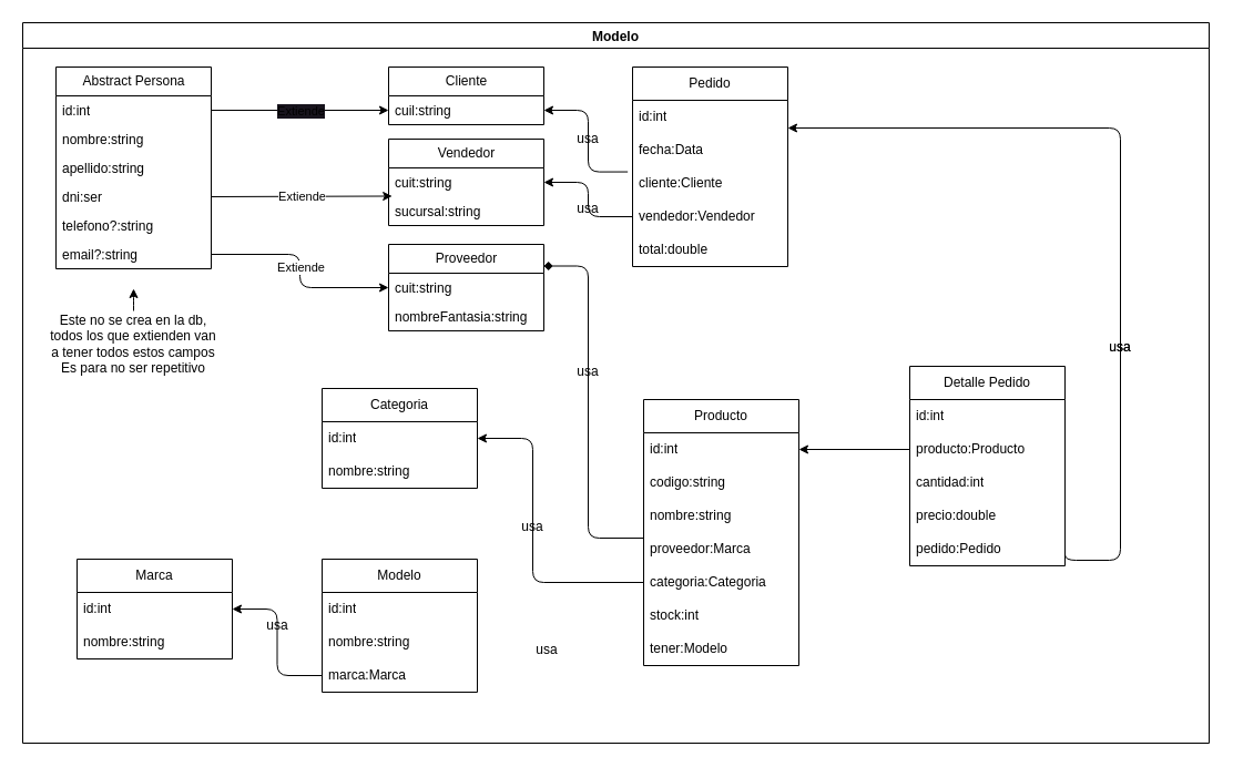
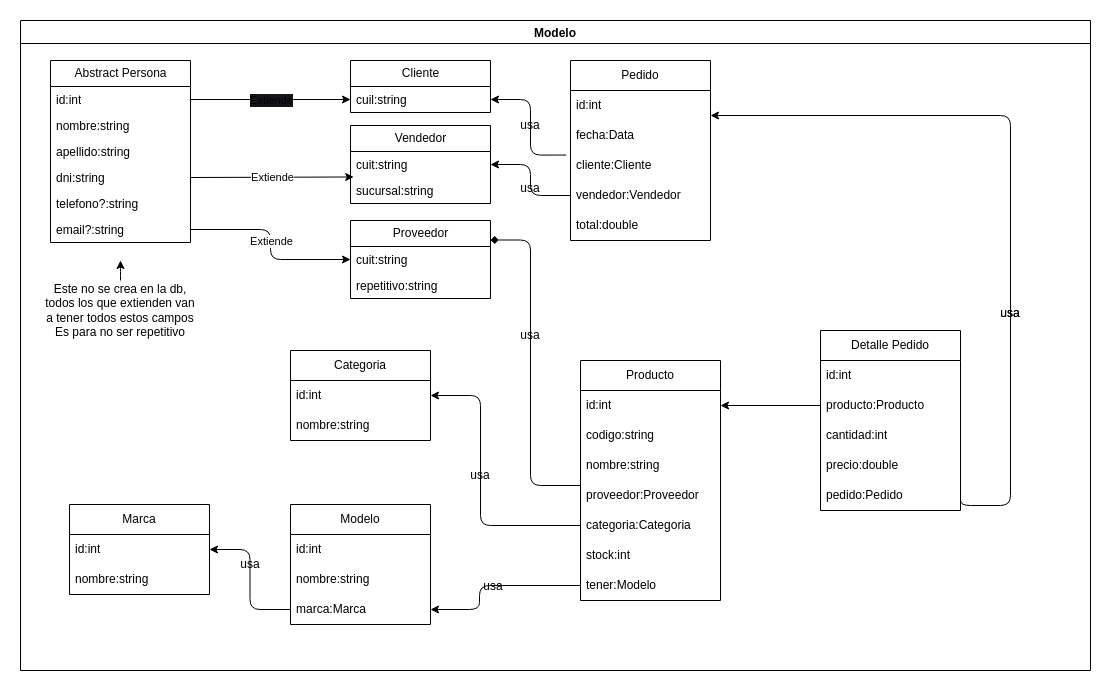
  <mxCell id="0" />
  <mxCell id="1" parent="0" />
  <mxCell id="2" value="Modelo" style="swimlane;movable=1;resizable=1;rotatable=1;deletable=1;editable=1;connectable=1;" parent="1" vertex="1"><mxGeometry x="20" y="20" width="1070" height="650" as="geometry" /></mxCell>
  <mxCell id="3" style="edgeStyle=orthogonalEdgeStyle;html=1;entryX=0;entryY=0.5;entryDx=0;entryDy=0;" parent="2" source="15" target="22" edge="1"><mxGeometry relative="1" as="geometry" /></mxCell>
  <mxCell id="4" style="edgeStyle=none;html=1;exitX=1;exitY=0.5;exitDx=0;exitDy=0;entryX=0.023;entryY=-0.02;entryDx=0;entryDy=0;entryPerimeter=0;labelBackgroundColor=#18141d;" parent="2" source="13" target="20" edge="1"><mxGeometry relative="1" as="geometry" /></mxCell>
  <mxCell id="5" style="edgeStyle=none;html=1;entryX=0;entryY=0.75;entryDx=0;entryDy=0;exitX=1;exitY=0.5;exitDx=0;exitDy=0;" parent="2" source="10" target="16" edge="1"><mxGeometry relative="1" as="geometry" /></mxCell>
  <mxCell id="6" value="Extiende" style="edgeLabel;html=1;align=center;verticalAlign=middle;resizable=0;points=[];labelBackgroundColor=#18141d;" parent="5" vertex="1" connectable="0"><mxGeometry x="-0.125" relative="1" as="geometry"><mxPoint x="10" as="offset" /></mxGeometry></mxCell>
  <mxCell id="7" value="Extiende" style="edgeLabel;html=1;align=center;verticalAlign=middle;resizable=0;points=[];" parent="5" vertex="1" connectable="0"><mxGeometry x="-0.125" relative="1" as="geometry"><mxPoint x="11" y="77" as="offset" /></mxGeometry></mxCell>
  <mxCell id="8" value="Extiende" style="edgeLabel;html=1;align=center;verticalAlign=middle;resizable=0;points=[];" parent="5" vertex="1" connectable="0"><mxGeometry x="-0.125" relative="1" as="geometry"><mxPoint x="10" y="141" as="offset" /></mxGeometry></mxCell>
  <mxCell id="9" value="Abstract Persona" style="swimlane;fontStyle=0;childLayout=stackLayout;horizontal=1;startSize=26;fillColor=none;horizontalStack=0;resizeParent=1;resizeParentMax=0;resizeLast=0;collapsible=1;marginBottom=0;html=1;" parent="2" vertex="1"><mxGeometry x="30" y="40" width="140" height="182" as="geometry" /></mxCell>
  <mxCell id="10" value="id:int" style="text;strokeColor=none;fillColor=none;align=left;verticalAlign=top;spacingLeft=4;spacingRight=4;overflow=hidden;rotatable=0;points=[[0,0.5],[1,0.5]];portConstraint=eastwest;whiteSpace=wrap;html=1;" parent="9" vertex="1"><mxGeometry y="26" width="140" height="26" as="geometry" /></mxCell>
  <mxCell id="11" value="nombre:string" style="text;strokeColor=none;fillColor=none;align=left;verticalAlign=top;spacingLeft=4;spacingRight=4;overflow=hidden;rotatable=0;points=[[0,0.5],[1,0.5]];portConstraint=eastwest;whiteSpace=wrap;html=1;" parent="9" vertex="1"><mxGeometry y="52" width="140" height="26" as="geometry" /></mxCell>
  <mxCell id="12" value="apellido:string" style="text;strokeColor=none;fillColor=none;align=left;verticalAlign=top;spacingLeft=4;spacingRight=4;overflow=hidden;rotatable=0;points=[[0,0.5],[1,0.5]];portConstraint=eastwest;whiteSpace=wrap;html=1;" parent="9" vertex="1"><mxGeometry y="78" width="140" height="26" as="geometry" /></mxCell>
- <mxCell id="13" value="dni:ser" style="text;strokeColor=none;fillColor=none;align=left;verticalAlign=top;spacingLeft=4;spacingRight=4;overflow=hidden;rotatable=0;points=[[0,0.5],[1,0.5]];portConstraint=eastwest;whiteSpace=wrap;html=1;" parent="9" vertex="1"><mxGeometry y="104" width="140" height="26" as="geometry" /></mxCell>
+ <mxCell id="13" value="dni:string" style="text;strokeColor=none;fillColor=none;align=left;verticalAlign=top;spacingLeft=4;spacingRight=4;overflow=hidden;rotatable=0;points=[[0,0.5],[1,0.5]];portConstraint=eastwest;whiteSpace=wrap;html=1;" parent="9" vertex="1"><mxGeometry y="104" width="140" height="26" as="geometry" /></mxCell>
  <mxCell id="14" value="telefono?:string" style="text;strokeColor=none;fillColor=none;align=left;verticalAlign=top;spacingLeft=4;spacingRight=4;overflow=hidden;rotatable=0;points=[[0,0.5],[1,0.5]];portConstraint=eastwest;whiteSpace=wrap;html=1;" parent="9" vertex="1"><mxGeometry y="130" width="140" height="26" as="geometry" /></mxCell>
  <mxCell id="15" value="email?:string" style="text;strokeColor=none;fillColor=none;align=left;verticalAlign=top;spacingLeft=4;spacingRight=4;overflow=hidden;rotatable=0;points=[[0,0.5],[1,0.5]];portConstraint=eastwest;whiteSpace=wrap;html=1;" parent="9" vertex="1"><mxGeometry y="156" width="140" height="26" as="geometry" /></mxCell>
  <mxCell id="16" value="Cliente" style="swimlane;fontStyle=0;childLayout=stackLayout;horizontal=1;startSize=26;fillColor=none;horizontalStack=0;resizeParent=1;resizeParentMax=0;resizeLast=0;collapsible=1;marginBottom=0;html=1;" parent="2" vertex="1"><mxGeometry x="330" y="40" width="140" height="52" as="geometry" /></mxCell>
  <mxCell id="17" value="cuil:string" style="text;strokeColor=none;fillColor=none;align=left;verticalAlign=top;spacingLeft=4;spacingRight=4;overflow=hidden;rotatable=0;points=[[0,0.5],[1,0.5]];portConstraint=eastwest;whiteSpace=wrap;html=1;" parent="16" vertex="1"><mxGeometry y="26" width="140" height="26" as="geometry" /></mxCell>
  <mxCell id="18" value="Vendedor" style="swimlane;fontStyle=0;childLayout=stackLayout;horizontal=1;startSize=26;fillColor=none;horizontalStack=0;resizeParent=1;resizeParentMax=0;resizeLast=0;collapsible=1;marginBottom=0;html=1;" parent="2" vertex="1"><mxGeometry x="330" y="105" width="140" height="78" as="geometry" /></mxCell>
  <mxCell id="19" value="cuit:string" style="text;strokeColor=none;fillColor=none;align=left;verticalAlign=top;spacingLeft=4;spacingRight=4;overflow=hidden;rotatable=0;points=[[0,0.5],[1,0.5]];portConstraint=eastwest;whiteSpace=wrap;html=1;" parent="18" vertex="1"><mxGeometry y="26" width="140" height="26" as="geometry" /></mxCell>
  <mxCell id="20" value="sucursal:string" style="text;strokeColor=none;fillColor=none;align=left;verticalAlign=top;spacingLeft=4;spacingRight=4;overflow=hidden;rotatable=0;points=[[0,0.5],[1,0.5]];portConstraint=eastwest;whiteSpace=wrap;html=1;" parent="18" vertex="1"><mxGeometry y="52" width="140" height="26" as="geometry" /></mxCell>
  <mxCell id="21" value="Proveedor" style="swimlane;fontStyle=0;childLayout=stackLayout;horizontal=1;startSize=26;fillColor=none;horizontalStack=0;resizeParent=1;resizeParentMax=0;resizeLast=0;collapsible=1;marginBottom=0;html=1;" parent="2" vertex="1"><mxGeometry x="330" y="200" width="140" height="78" as="geometry" /></mxCell>
  <mxCell id="22" value="cuit:string" style="text;strokeColor=none;fillColor=none;align=left;verticalAlign=top;spacingLeft=4;spacingRight=4;overflow=hidden;rotatable=0;points=[[0,0.5],[1,0.5]];portConstraint=eastwest;whiteSpace=wrap;html=1;" parent="21" vertex="1"><mxGeometry y="26" width="140" height="26" as="geometry" /></mxCell>
- <mxCell id="23" value="nombreFantasia:string" style="text;strokeColor=none;fillColor=none;align=left;verticalAlign=top;spacingLeft=4;spacingRight=4;overflow=hidden;rotatable=0;points=[[0,0.5],[1,0.5]];portConstraint=eastwest;whiteSpace=wrap;html=1;" parent="21" vertex="1"><mxGeometry y="52" width="140" height="26" as="geometry" /></mxCell>
+ <mxCell id="23" value="repetitivo:string" style="text;strokeColor=none;fillColor=none;align=left;verticalAlign=top;spacingLeft=4;spacingRight=4;overflow=hidden;rotatable=0;points=[[0,0.5],[1,0.5]];portConstraint=eastwest;whiteSpace=wrap;html=1;" parent="21" vertex="1"><mxGeometry y="52" width="140" height="26" as="geometry" /></mxCell>
  <mxCell id="24" value="Detalle Pedido" style="swimlane;fontStyle=0;childLayout=stackLayout;horizontal=1;startSize=30;horizontalStack=0;resizeParent=1;resizeParentMax=0;resizeLast=0;collapsible=1;marginBottom=0;whiteSpace=wrap;html=1;" parent="2" vertex="1"><mxGeometry x="800" y="310" width="140" height="180" as="geometry" /></mxCell>
  <mxCell id="25" value="id:int" style="text;strokeColor=none;fillColor=none;align=left;verticalAlign=middle;spacingLeft=4;spacingRight=4;overflow=hidden;points=[[0,0.5],[1,0.5]];portConstraint=eastwest;rotatable=0;whiteSpace=wrap;html=1;" parent="24" vertex="1"><mxGeometry y="30" width="140" height="30" as="geometry" /></mxCell>
  <mxCell id="26" value="producto:Producto" style="text;strokeColor=none;fillColor=none;align=left;verticalAlign=middle;spacingLeft=4;spacingRight=4;overflow=hidden;points=[[0,0.5],[1,0.5]];portConstraint=eastwest;rotatable=0;whiteSpace=wrap;html=1;" parent="24" vertex="1"><mxGeometry y="60" width="140" height="30" as="geometry" /></mxCell>
  <mxCell id="27" value="cantidad:int" style="text;strokeColor=none;fillColor=none;align=left;verticalAlign=middle;spacingLeft=4;spacingRight=4;overflow=hidden;points=[[0,0.5],[1,0.5]];portConstraint=eastwest;rotatable=0;whiteSpace=wrap;html=1;" parent="24" vertex="1"><mxGeometry y="90" width="140" height="30" as="geometry" /></mxCell>
  <mxCell id="28" value="precio:double" style="text;strokeColor=none;fillColor=none;align=left;verticalAlign=middle;spacingLeft=4;spacingRight=4;overflow=hidden;points=[[0,0.5],[1,0.5]];portConstraint=eastwest;rotatable=0;whiteSpace=wrap;html=1;" parent="24" vertex="1"><mxGeometry y="120" width="140" height="30" as="geometry" /></mxCell>
  <mxCell id="29" value="pedido:Pedido" style="text;strokeColor=none;fillColor=none;align=left;verticalAlign=middle;spacingLeft=4;spacingRight=4;overflow=hidden;points=[[0,0.5],[1,0.5]];portConstraint=eastwest;rotatable=0;whiteSpace=wrap;html=1;" parent="24" vertex="1"><mxGeometry y="150" width="140" height="30" as="geometry" /></mxCell>
  <mxCell id="30" value="Producto" style="swimlane;fontStyle=0;childLayout=stackLayout;horizontal=1;startSize=30;horizontalStack=0;resizeParent=1;resizeParentMax=0;resizeLast=0;collapsible=1;marginBottom=0;whiteSpace=wrap;html=1;" parent="2" vertex="1"><mxGeometry x="560" y="340" width="140" height="240" as="geometry" /></mxCell>
  <mxCell id="31" value="id:int" style="text;strokeColor=none;fillColor=none;align=left;verticalAlign=middle;spacingLeft=4;spacingRight=4;overflow=hidden;points=[[0,0.5],[1,0.5]];portConstraint=eastwest;rotatable=0;whiteSpace=wrap;html=1;" parent="30" vertex="1"><mxGeometry y="30" width="140" height="30" as="geometry" /></mxCell>
  <mxCell id="32" value="codigo:string" style="text;strokeColor=none;fillColor=none;align=left;verticalAlign=middle;spacingLeft=4;spacingRight=4;overflow=hidden;points=[[0,0.5],[1,0.5]];portConstraint=eastwest;rotatable=0;whiteSpace=wrap;html=1;" parent="30" vertex="1"><mxGeometry y="60" width="140" height="30" as="geometry" /></mxCell>
  <mxCell id="33" value="nombre:string" style="text;strokeColor=none;fillColor=none;align=left;verticalAlign=middle;spacingLeft=4;spacingRight=4;overflow=hidden;points=[[0,0.5],[1,0.5]];portConstraint=eastwest;rotatable=0;whiteSpace=wrap;html=1;" parent="30" vertex="1"><mxGeometry y="90" width="140" height="30" as="geometry" /></mxCell>
- <mxCell id="34" value="proveedor:Marca" style="text;strokeColor=none;fillColor=none;align=left;verticalAlign=middle;spacingLeft=4;spacingRight=4;overflow=hidden;points=[[0,0.5],[1,0.5]];portConstraint=eastwest;rotatable=0;whiteSpace=wrap;html=1;" parent="30" vertex="1"><mxGeometry y="120" width="140" height="30" as="geometry" /></mxCell>
+ <mxCell id="34" value="proveedor:Proveedor" style="text;strokeColor=none;fillColor=none;align=left;verticalAlign=middle;spacingLeft=4;spacingRight=4;overflow=hidden;points=[[0,0.5],[1,0.5]];portConstraint=eastwest;rotatable=0;whiteSpace=wrap;html=1;" parent="30" vertex="1"><mxGeometry y="120" width="140" height="30" as="geometry" /></mxCell>
  <mxCell id="35" value="categoria:Categoria" style="text;strokeColor=none;fillColor=none;align=left;verticalAlign=middle;spacingLeft=4;spacingRight=4;overflow=hidden;points=[[0,0.5],[1,0.5]];portConstraint=eastwest;rotatable=0;whiteSpace=wrap;html=1;" parent="30" vertex="1"><mxGeometry y="150" width="140" height="30" as="geometry" /></mxCell>
  <mxCell id="36" value="stock:int" style="text;strokeColor=none;fillColor=none;align=left;verticalAlign=middle;spacingLeft=4;spacingRight=4;overflow=hidden;points=[[0,0.5],[1,0.5]];portConstraint=eastwest;rotatable=0;whiteSpace=wrap;html=1;" parent="30" vertex="1"><mxGeometry y="180" width="140" height="30" as="geometry" /></mxCell>
  <mxCell id="37" value="tener:Modelo" style="text;strokeColor=none;fillColor=none;align=left;verticalAlign=middle;spacingLeft=4;spacingRight=4;overflow=hidden;points=[[0,0.5],[1,0.5]];portConstraint=eastwest;rotatable=0;whiteSpace=wrap;html=1;" parent="30" vertex="1"><mxGeometry y="210" width="140" height="30" as="geometry" /></mxCell>
  <mxCell id="38" style="edgeStyle=orthogonalEdgeStyle;html=1;exitX=0;exitY=0.5;exitDx=0;exitDy=0;" parent="2" source="26" target="31" edge="1"><mxGeometry relative="1" as="geometry" /></mxCell>
  <mxCell id="39" value="Categoria" style="swimlane;fontStyle=0;childLayout=stackLayout;horizontal=1;startSize=30;horizontalStack=0;resizeParent=1;resizeParentMax=0;resizeLast=0;collapsible=1;marginBottom=0;whiteSpace=wrap;html=1;" parent="2" vertex="1"><mxGeometry x="270" y="330" width="140" height="90" as="geometry" /></mxCell>
  <mxCell id="40" value="id:int" style="text;strokeColor=none;fillColor=none;align=left;verticalAlign=middle;spacingLeft=4;spacingRight=4;overflow=hidden;points=[[0,0.5],[1,0.5]];portConstraint=eastwest;rotatable=0;whiteSpace=wrap;html=1;" parent="39" vertex="1"><mxGeometry y="30" width="140" height="30" as="geometry" /></mxCell>
  <mxCell id="41" value="nombre:string" style="text;strokeColor=none;fillColor=none;align=left;verticalAlign=middle;spacingLeft=4;spacingRight=4;overflow=hidden;points=[[0,0.5],[1,0.5]];portConstraint=eastwest;rotatable=0;whiteSpace=wrap;html=1;" parent="39" vertex="1"><mxGeometry y="60" width="140" height="30" as="geometry" /></mxCell>
  <mxCell id="42" style="edgeStyle=orthogonalEdgeStyle;html=1;" parent="2" source="35" target="40" edge="1"><mxGeometry relative="1" as="geometry"><Array as="points"><mxPoint x="460" y="505" /><mxPoint x="460" y="375" /></Array></mxGeometry></mxCell>
  <mxCell id="43" style="edgeStyle=orthogonalEdgeStyle;html=1;entryX=1;entryY=0.25;entryDx=0;entryDy=0;endArrow=diamond;" parent="2" source="34" target="21" edge="1"><mxGeometry relative="1" as="geometry"><Array as="points"><mxPoint x="510" y="465" /><mxPoint x="510" y="220" /></Array></mxGeometry></mxCell>
  <mxCell id="44" value="Pedido" style="swimlane;fontStyle=0;childLayout=stackLayout;horizontal=1;startSize=30;horizontalStack=0;resizeParent=1;resizeParentMax=0;resizeLast=0;collapsible=1;marginBottom=0;whiteSpace=wrap;html=1;" parent="2" vertex="1"><mxGeometry x="550" y="40" width="140" height="180" as="geometry" /></mxCell>
  <mxCell id="45" value="id:int" style="text;strokeColor=none;fillColor=none;align=left;verticalAlign=middle;spacingLeft=4;spacingRight=4;overflow=hidden;points=[[0,0.5],[1,0.5]];portConstraint=eastwest;rotatable=0;whiteSpace=wrap;html=1;" parent="44" vertex="1"><mxGeometry y="30" width="140" height="30" as="geometry" /></mxCell>
  <mxCell id="46" value="fecha:Data" style="text;strokeColor=none;fillColor=none;align=left;verticalAlign=middle;spacingLeft=4;spacingRight=4;overflow=hidden;points=[[0,0.5],[1,0.5]];portConstraint=eastwest;rotatable=0;whiteSpace=wrap;html=1;" parent="44" vertex="1"><mxGeometry y="60" width="140" height="30" as="geometry" /></mxCell>
  <mxCell id="47" value="cliente:Cliente" style="text;strokeColor=none;fillColor=none;align=left;verticalAlign=middle;spacingLeft=4;spacingRight=4;overflow=hidden;points=[[0,0.5],[1,0.5]];portConstraint=eastwest;rotatable=0;whiteSpace=wrap;html=1;" parent="44" vertex="1"><mxGeometry y="90" width="140" height="30" as="geometry" /></mxCell>
  <mxCell id="48" value="vendedor:Vendedor" style="text;strokeColor=none;fillColor=none;align=left;verticalAlign=middle;spacingLeft=4;spacingRight=4;overflow=hidden;points=[[0,0.5],[1,0.5]];portConstraint=eastwest;rotatable=0;whiteSpace=wrap;html=1;" parent="44" vertex="1"><mxGeometry y="120" width="140" height="30" as="geometry" /></mxCell>
  <mxCell id="49" value="total:double" style="text;strokeColor=none;fillColor=none;align=left;verticalAlign=middle;spacingLeft=4;spacingRight=4;overflow=hidden;points=[[0,0.5],[1,0.5]];portConstraint=eastwest;rotatable=0;whiteSpace=wrap;html=1;" parent="44" vertex="1"><mxGeometry y="150" width="140" height="30" as="geometry" /></mxCell>
  <mxCell id="50" style="edgeStyle=orthogonalEdgeStyle;html=1;exitX=1;exitY=0.5;exitDx=0;exitDy=0;" parent="2" source="29" target="45" edge="1"><mxGeometry relative="1" as="geometry"><Array as="points"><mxPoint x="940" y="485" /><mxPoint x="990" y="485" /><mxPoint x="990" y="95" /></Array></mxGeometry></mxCell>
  <mxCell id="51" style="edgeStyle=orthogonalEdgeStyle;html=1;entryX=1;entryY=0.5;entryDx=0;entryDy=0;exitX=-0.031;exitY=0.152;exitDx=0;exitDy=0;exitPerimeter=0;" parent="2" source="47" target="17" edge="1"><mxGeometry relative="1" as="geometry" /></mxCell>
  <mxCell id="52" style="edgeStyle=orthogonalEdgeStyle;html=1;entryX=1;entryY=0.5;entryDx=0;entryDy=0;" parent="2" source="48" target="19" edge="1"><mxGeometry relative="1" as="geometry" /></mxCell>
  <mxCell id="53" value="Modelo" style="swimlane;fontStyle=0;childLayout=stackLayout;horizontal=1;startSize=30;horizontalStack=0;resizeParent=1;resizeParentMax=0;resizeLast=0;collapsible=1;marginBottom=0;whiteSpace=wrap;html=1;" parent="2" vertex="1"><mxGeometry x="270" y="484" width="140" height="120" as="geometry" /></mxCell>
  <mxCell id="54" value="id:int" style="text;strokeColor=none;fillColor=none;align=left;verticalAlign=middle;spacingLeft=4;spacingRight=4;overflow=hidden;points=[[0,0.5],[1,0.5]];portConstraint=eastwest;rotatable=0;whiteSpace=wrap;html=1;" parent="53" vertex="1"><mxGeometry y="30" width="140" height="30" as="geometry" /></mxCell>
  <mxCell id="55" value="nombre:string" style="text;strokeColor=none;fillColor=none;align=left;verticalAlign=middle;spacingLeft=4;spacingRight=4;overflow=hidden;points=[[0,0.5],[1,0.5]];portConstraint=eastwest;rotatable=0;whiteSpace=wrap;html=1;" parent="53" vertex="1"><mxGeometry y="60" width="140" height="30" as="geometry" /></mxCell>
  <mxCell id="56" value="marca:Marca" style="text;strokeColor=none;fillColor=none;align=left;verticalAlign=middle;spacingLeft=4;spacingRight=4;overflow=hidden;points=[[0,0.5],[1,0.5]];portConstraint=eastwest;rotatable=0;whiteSpace=wrap;html=1;" parent="53" vertex="1"><mxGeometry y="90" width="140" height="30" as="geometry" /></mxCell>
+ <mxCell id="57" style="edgeStyle=orthogonalEdgeStyle;html=1;" parent="2" source="37" target="56" edge="1"><mxGeometry relative="1" as="geometry"><Array as="points"><mxPoint x="459" y="565" /><mxPoint x="459" y="589" /></Array></mxGeometry></mxCell>
  <mxCell id="58" value="Marca" style="swimlane;fontStyle=0;childLayout=stackLayout;horizontal=1;startSize=30;horizontalStack=0;resizeParent=1;resizeParentMax=0;resizeLast=0;collapsible=1;marginBottom=0;whiteSpace=wrap;html=1;" parent="2" vertex="1"><mxGeometry x="49" y="484" width="140" height="90" as="geometry" /></mxCell>
  <mxCell id="59" value="id:int" style="text;strokeColor=none;fillColor=none;align=left;verticalAlign=middle;spacingLeft=4;spacingRight=4;overflow=hidden;points=[[0,0.5],[1,0.5]];portConstraint=eastwest;rotatable=0;whiteSpace=wrap;html=1;" parent="58" vertex="1"><mxGeometry y="30" width="140" height="30" as="geometry" /></mxCell>
  <mxCell id="60" value="nombre:string" style="text;strokeColor=none;fillColor=none;align=left;verticalAlign=middle;spacingLeft=4;spacingRight=4;overflow=hidden;points=[[0,0.5],[1,0.5]];portConstraint=eastwest;rotatable=0;whiteSpace=wrap;html=1;" parent="58" vertex="1"><mxGeometry y="60" width="140" height="30" as="geometry" /></mxCell>
  <mxCell id="61" style="edgeStyle=orthogonalEdgeStyle;html=1;entryX=1;entryY=0.5;entryDx=0;entryDy=0;" parent="2" source="56" target="58" edge="1"><mxGeometry relative="1" as="geometry" /></mxCell>
  <mxCell id="62" value="usa" style="text;html=1;strokeColor=none;fillColor=none;align=center;verticalAlign=middle;whiteSpace=wrap;rounded=0;" parent="2" vertex="1"><mxGeometry x="480" y="153" width="60" height="30" as="geometry" /></mxCell>
  <mxCell id="63" value="usa" style="text;html=1;strokeColor=none;fillColor=none;align=center;verticalAlign=middle;whiteSpace=wrap;rounded=0;" parent="2" vertex="1"><mxGeometry x="480" y="300" width="60" height="30" as="geometry" /></mxCell>
  <mxCell id="64" value="usa" style="text;html=1;strokeColor=none;fillColor=none;align=center;verticalAlign=middle;whiteSpace=wrap;rounded=0;" parent="2" vertex="1"><mxGeometry x="430" y="440" width="60" height="30" as="geometry" /></mxCell>
  <mxCell id="65" value="usa" style="text;html=1;strokeColor=none;fillColor=none;align=center;verticalAlign=middle;whiteSpace=wrap;rounded=0;" parent="2" vertex="1"><mxGeometry x="443" y="551" width="60" height="30" as="geometry" /></mxCell>
  <mxCell id="66" value="usa" style="text;html=1;strokeColor=none;fillColor=none;align=center;verticalAlign=middle;whiteSpace=wrap;rounded=0;" parent="2" vertex="1"><mxGeometry x="200" y="529" width="60" height="30" as="geometry" /></mxCell>
  <mxCell id="67" value="usa" style="text;html=1;strokeColor=none;fillColor=none;align=center;verticalAlign=middle;whiteSpace=wrap;rounded=0;" parent="2" vertex="1"><mxGeometry x="960" y="278" width="60" height="30" as="geometry" /></mxCell>
  <mxCell id="68" value="usa" style="text;html=1;strokeColor=none;fillColor=none;align=center;verticalAlign=middle;whiteSpace=wrap;rounded=0;" parent="2" vertex="1"><mxGeometry x="960" y="278" width="60" height="30" as="geometry" /></mxCell>
  <mxCell id="69" value="usa" style="text;html=1;strokeColor=none;fillColor=none;align=center;verticalAlign=middle;whiteSpace=wrap;rounded=0;" parent="2" vertex="1"><mxGeometry x="480" y="90" width="60" height="30" as="geometry" /></mxCell>
  <mxCell id="70" value="Este no se crea en la db, todos los que extienden van a tener todos estos campos&lt;br&gt;Es para no ser repetitivo" style="text;html=1;strokeColor=none;fillColor=none;align=center;verticalAlign=middle;whiteSpace=wrap;rounded=0;" parent="2" vertex="1"><mxGeometry x="20" y="260" width="160" height="60" as="geometry" /></mxCell>
  <mxCell id="71" style="edgeStyle=orthogonalEdgeStyle;html=1;" parent="1" source="70" edge="1"><mxGeometry relative="1" as="geometry"><mxPoint x="120" y="260" as="targetPoint" /></mxGeometry></mxCell>
